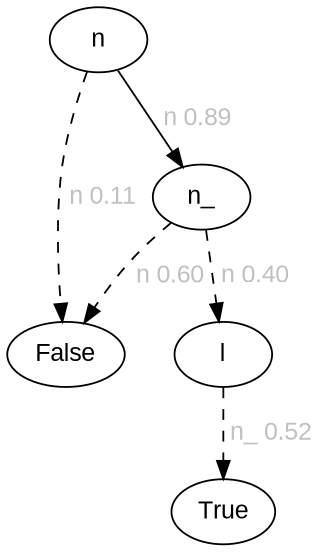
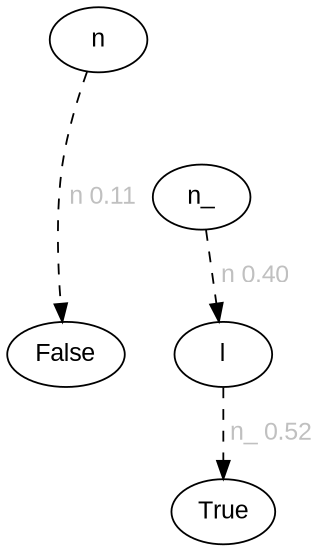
  digraph {
    fontname="Liberation Sans"
    node [fontname="Liberation Sans"]
    edge [fontcolor=gray fontname="Liberation Sans" style=dashed]
    n1 [label=n]
    n2 [label=False]
    n3 [label=n_]
    n4 [label=l]
    n5 [label=True]
    n1 -> n2 [label=" n 0.11\n"]
-   n1 -> n3 [label=" n 0.89\n" style=""]
-   n3 -> n2 [label=" n 0.60\n"]
    n3 -> n4 [label=" n 0.40\n"]
    n4 -> n5 [label=" n_ 0.52\n"]
  }
